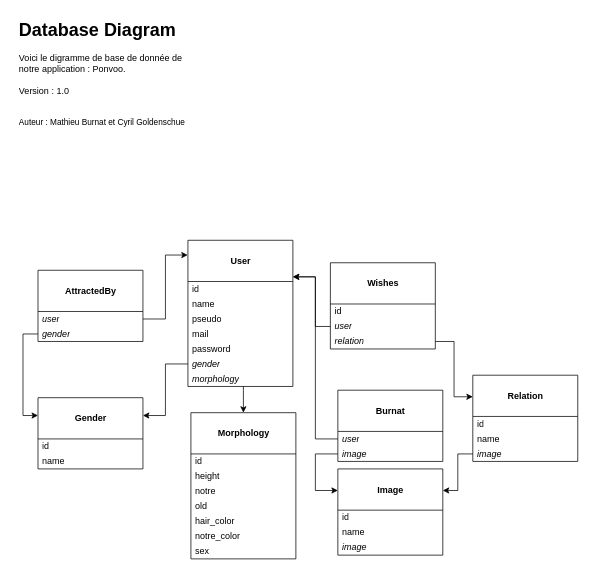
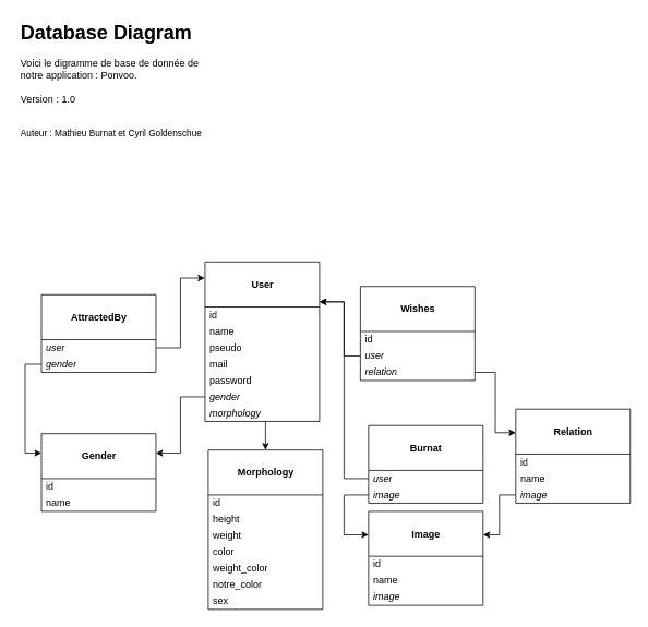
  <mxCell id="0" />
  <mxCell id="1" parent="0" />
  <mxCell id="2" value="&lt;h1&gt;&lt;span&gt;Database Diagram&lt;/span&gt;&lt;/h1&gt;&lt;div&gt;&lt;span&gt;Voici le digramme de base de donnée de notre application : Ponvoo.&lt;/span&gt;&lt;/div&gt;&lt;div&gt;&lt;span&gt;&lt;br&gt;&lt;/span&gt;&lt;/div&gt;&lt;div&gt;Version : 1.0&lt;/div&gt;&lt;h1&gt;&lt;span style=&quot;font-size: 11px ; font-weight: normal&quot;&gt;Auteur : Mathieu Burnat et Cyril Goldenschue&lt;/span&gt;&lt;/h1&gt;" style="text;html=1;strokeColor=none;fillColor=none;spacing=5;spacingTop=-20;whiteSpace=wrap;overflow=hidden;rounded=0;" vertex="1" parent="1"><mxGeometry x="20" y="20" width="240" height="160" as="geometry" /></mxCell>
  <mxCell id="3" value="&lt;b&gt;&lt;br&gt;User&lt;/b&gt;&lt;br&gt;" style="swimlane;fontStyle=0;align=center;verticalAlign=top;childLayout=stackLayout;horizontal=1;startSize=55;horizontalStack=0;resizeParent=1;resizeParentMax=0;resizeLast=0;collapsible=0;marginBottom=0;html=1;" vertex="1" parent="1"><mxGeometry x="250" y="320" width="140" height="195" as="geometry" /></mxCell>
  <mxCell id="4" value="id" style="text;html=1;strokeColor=none;fillColor=none;align=left;verticalAlign=middle;spacingLeft=4;spacingRight=4;overflow=hidden;rotatable=0;points=[[0,0.5],[1,0.5]];portConstraint=eastwest;" vertex="1" parent="3"><mxGeometry y="55" width="140" height="20" as="geometry" /></mxCell>
  <mxCell id="5" value="name" style="text;html=1;strokeColor=none;fillColor=none;align=left;verticalAlign=middle;spacingLeft=4;spacingRight=4;overflow=hidden;rotatable=0;points=[[0,0.5],[1,0.5]];portConstraint=eastwest;" vertex="1" parent="3"><mxGeometry y="75" width="140" height="20" as="geometry" /></mxCell>
  <mxCell id="6" value="pseudo" style="text;html=1;strokeColor=none;fillColor=none;align=left;verticalAlign=middle;spacingLeft=4;spacingRight=4;overflow=hidden;rotatable=0;points=[[0,0.5],[1,0.5]];portConstraint=eastwest;" vertex="1" parent="3"><mxGeometry y="95" width="140" height="20" as="geometry" /></mxCell>
  <mxCell id="7" value="mail" style="text;html=1;strokeColor=none;fillColor=none;align=left;verticalAlign=middle;spacingLeft=4;spacingRight=4;overflow=hidden;rotatable=0;points=[[0,0.5],[1,0.5]];portConstraint=eastwest;" vertex="1" parent="3"><mxGeometry y="115" width="140" height="20" as="geometry" /></mxCell>
  <mxCell id="8" value="password" style="text;html=1;strokeColor=none;fillColor=none;align=left;verticalAlign=middle;spacingLeft=4;spacingRight=4;overflow=hidden;rotatable=0;points=[[0,0.5],[1,0.5]];portConstraint=eastwest;" vertex="1" parent="3"><mxGeometry y="135" width="140" height="20" as="geometry" /></mxCell>
  <mxCell id="9" value="gender" style="text;html=1;strokeColor=none;fillColor=none;align=left;verticalAlign=middle;spacingLeft=4;spacingRight=4;overflow=hidden;rotatable=0;points=[[0,0.5],[1,0.5]];portConstraint=eastwest;fontStyle=2" vertex="1" parent="3"><mxGeometry y="155" width="140" height="20" as="geometry" /></mxCell>
  <mxCell id="10" value="morphology" style="text;html=1;strokeColor=none;fillColor=none;align=left;verticalAlign=middle;spacingLeft=4;spacingRight=4;overflow=hidden;rotatable=0;points=[[0,0.5],[1,0.5]];portConstraint=eastwest;fontStyle=2" vertex="1" parent="3"><mxGeometry y="175" width="140" height="20" as="geometry" /></mxCell>
  <mxCell id="11" value="&lt;b&gt;&lt;br&gt;Morphology&lt;/b&gt;" style="swimlane;fontStyle=0;align=center;verticalAlign=top;childLayout=stackLayout;horizontal=1;startSize=55;horizontalStack=0;resizeParent=1;resizeParentMax=0;resizeLast=0;collapsible=0;marginBottom=0;html=1;" vertex="1" parent="1"><mxGeometry x="254" y="550" width="140" height="195" as="geometry" /></mxCell>
  <mxCell id="12" value="id" style="text;html=1;strokeColor=none;fillColor=none;align=left;verticalAlign=middle;spacingLeft=4;spacingRight=4;overflow=hidden;rotatable=0;points=[[0,0.5],[1,0.5]];portConstraint=eastwest;" vertex="1" parent="11"><mxGeometry y="55" width="140" height="20" as="geometry" /></mxCell>
  <mxCell id="13" value="height" style="text;html=1;strokeColor=none;fillColor=none;align=left;verticalAlign=middle;spacingLeft=4;spacingRight=4;overflow=hidden;rotatable=0;points=[[0,0.5],[1,0.5]];portConstraint=eastwest;" vertex="1" parent="11"><mxGeometry y="75" width="140" height="20" as="geometry" /></mxCell>
- <mxCell id="14" value="notre" style="text;html=1;strokeColor=none;fillColor=none;align=left;verticalAlign=middle;spacingLeft=4;spacingRight=4;overflow=hidden;rotatable=0;points=[[0,0.5],[1,0.5]];portConstraint=eastwest;" vertex="1" parent="11"><mxGeometry y="95" width="140" height="20" as="geometry" /></mxCell>
- <mxCell id="15" value="old" style="text;html=1;strokeColor=none;fillColor=none;align=left;verticalAlign=middle;spacingLeft=4;spacingRight=4;overflow=hidden;rotatable=0;points=[[0,0.5],[1,0.5]];portConstraint=eastwest;" vertex="1" parent="11"><mxGeometry y="115" width="140" height="20" as="geometry" /></mxCell>
- <mxCell id="16" value="hair_color" style="text;html=1;strokeColor=none;fillColor=none;align=left;verticalAlign=middle;spacingLeft=4;spacingRight=4;overflow=hidden;rotatable=0;points=[[0,0.5],[1,0.5]];portConstraint=eastwest;" vertex="1" parent="11"><mxGeometry y="135" width="140" height="20" as="geometry" /></mxCell>
+ <mxCell id="14" value="weight" style="text;html=1;strokeColor=none;fillColor=none;align=left;verticalAlign=middle;spacingLeft=4;spacingRight=4;overflow=hidden;rotatable=0;points=[[0,0.5],[1,0.5]];portConstraint=eastwest;" vertex="1" parent="11"><mxGeometry y="95" width="140" height="20" as="geometry" /></mxCell>
+ <mxCell id="15" value="color" style="text;html=1;strokeColor=none;fillColor=none;align=left;verticalAlign=middle;spacingLeft=4;spacingRight=4;overflow=hidden;rotatable=0;points=[[0,0.5],[1,0.5]];portConstraint=eastwest;" vertex="1" parent="11"><mxGeometry y="115" width="140" height="20" as="geometry" /></mxCell>
+ <mxCell id="16" value="weight_color" style="text;html=1;strokeColor=none;fillColor=none;align=left;verticalAlign=middle;spacingLeft=4;spacingRight=4;overflow=hidden;rotatable=0;points=[[0,0.5],[1,0.5]];portConstraint=eastwest;" vertex="1" parent="11"><mxGeometry y="135" width="140" height="20" as="geometry" /></mxCell>
  <mxCell id="17" value="notre_color" style="text;html=1;strokeColor=none;fillColor=none;align=left;verticalAlign=middle;spacingLeft=4;spacingRight=4;overflow=hidden;rotatable=0;points=[[0,0.5],[1,0.5]];portConstraint=eastwest;" vertex="1" parent="11"><mxGeometry y="155" width="140" height="20" as="geometry" /></mxCell>
  <mxCell id="18" value="sex" style="text;html=1;strokeColor=none;fillColor=none;align=left;verticalAlign=middle;spacingLeft=4;spacingRight=4;overflow=hidden;rotatable=0;points=[[0,0.5],[1,0.5]];portConstraint=eastwest;" vertex="1" parent="11"><mxGeometry y="175" width="140" height="20" as="geometry" /></mxCell>
  <mxCell id="19" value="&lt;b&gt;&lt;br&gt;Relation&lt;/b&gt;" style="swimlane;fontStyle=0;align=center;verticalAlign=top;childLayout=stackLayout;horizontal=1;startSize=55;horizontalStack=0;resizeParent=1;resizeParentMax=0;resizeLast=0;collapsible=0;marginBottom=0;html=1;" vertex="1" parent="1"><mxGeometry x="630" y="500" width="140" height="115" as="geometry" /></mxCell>
  <mxCell id="20" value="id" style="text;html=1;strokeColor=none;fillColor=none;align=left;verticalAlign=middle;spacingLeft=4;spacingRight=4;overflow=hidden;rotatable=0;points=[[0,0.5],[1,0.5]];portConstraint=eastwest;" vertex="1" parent="19"><mxGeometry y="55" width="140" height="20" as="geometry" /></mxCell>
  <mxCell id="21" value="name" style="text;html=1;strokeColor=none;fillColor=none;align=left;verticalAlign=middle;spacingLeft=4;spacingRight=4;overflow=hidden;rotatable=0;points=[[0,0.5],[1,0.5]];portConstraint=eastwest;" vertex="1" parent="19"><mxGeometry y="75" width="140" height="20" as="geometry" /></mxCell>
  <mxCell id="22" value="image" style="text;html=1;strokeColor=none;fillColor=none;align=left;verticalAlign=middle;spacingLeft=4;spacingRight=4;overflow=hidden;rotatable=0;points=[[0,0.5],[1,0.5]];portConstraint=eastwest;fontStyle=2" vertex="1" parent="19"><mxGeometry y="95" width="140" height="20" as="geometry" /></mxCell>
  <mxCell id="23" value="&lt;b&gt;&lt;br&gt;Gender&lt;/b&gt;" style="swimlane;fontStyle=0;align=center;verticalAlign=top;childLayout=stackLayout;horizontal=1;startSize=55;horizontalStack=0;resizeParent=1;resizeParentMax=0;resizeLast=0;collapsible=0;marginBottom=0;html=1;" vertex="1" parent="1"><mxGeometry x="50" y="530" width="140" height="95" as="geometry" /></mxCell>
  <mxCell id="24" value="id" style="text;html=1;strokeColor=none;fillColor=none;align=left;verticalAlign=middle;spacingLeft=4;spacingRight=4;overflow=hidden;rotatable=0;points=[[0,0.5],[1,0.5]];portConstraint=eastwest;" vertex="1" parent="23"><mxGeometry y="55" width="140" height="20" as="geometry" /></mxCell>
  <mxCell id="25" value="name" style="text;html=1;strokeColor=none;fillColor=none;align=left;verticalAlign=middle;spacingLeft=4;spacingRight=4;overflow=hidden;rotatable=0;points=[[0,0.5],[1,0.5]];portConstraint=eastwest;" vertex="1" parent="23"><mxGeometry y="75" width="140" height="20" as="geometry" /></mxCell>
  <mxCell id="26" value="&lt;b&gt;&lt;br&gt;AttractedBy&lt;/b&gt;" style="swimlane;fontStyle=0;align=center;verticalAlign=top;childLayout=stackLayout;horizontal=1;startSize=55;horizontalStack=0;resizeParent=1;resizeParentMax=0;resizeLast=0;collapsible=0;marginBottom=0;html=1;" vertex="1" parent="1"><mxGeometry x="50" y="360" width="140" height="95" as="geometry" /></mxCell>
  <mxCell id="27" value="user" style="text;html=1;strokeColor=none;fillColor=none;align=left;verticalAlign=middle;spacingLeft=4;spacingRight=4;overflow=hidden;rotatable=0;points=[[0,0.5],[1,0.5]];portConstraint=eastwest;fontStyle=2" vertex="1" parent="26"><mxGeometry y="55" width="140" height="20" as="geometry" /></mxCell>
  <mxCell id="28" value="gender" style="text;html=1;strokeColor=none;fillColor=none;align=left;verticalAlign=middle;spacingLeft=4;spacingRight=4;overflow=hidden;rotatable=0;points=[[0,0.5],[1,0.5]];portConstraint=eastwest;fontStyle=2" vertex="1" parent="26"><mxGeometry y="75" width="140" height="20" as="geometry" /></mxCell>
  <mxCell id="29" style="edgeStyle=orthogonalEdgeStyle;rounded=0;orthogonalLoop=1;jettySize=auto;html=1;entryX=-0.002;entryY=0.101;entryDx=0;entryDy=0;entryPerimeter=0;" edge="1" parent="1" source="27" target="3"><mxGeometry relative="1" as="geometry" /></mxCell>
  <mxCell id="30" style="edgeStyle=orthogonalEdgeStyle;rounded=0;orthogonalLoop=1;jettySize=auto;html=1;entryX=0;entryY=0.25;entryDx=0;entryDy=0;" edge="1" parent="1" source="28" target="23"><mxGeometry relative="1" as="geometry" /></mxCell>
  <mxCell id="31" style="edgeStyle=orthogonalEdgeStyle;rounded=0;orthogonalLoop=1;jettySize=auto;html=1;entryX=1;entryY=0.25;entryDx=0;entryDy=0;" edge="1" parent="1" source="9" target="23"><mxGeometry relative="1" as="geometry" /></mxCell>
  <mxCell id="32" value="&lt;b&gt;&lt;br&gt;Wishes&lt;/b&gt;" style="swimlane;fontStyle=0;align=center;verticalAlign=top;childLayout=stackLayout;horizontal=1;startSize=55;horizontalStack=0;resizeParent=1;resizeParentMax=0;resizeLast=0;collapsible=0;marginBottom=0;html=1;" vertex="1" parent="1"><mxGeometry x="440" y="350" width="140" height="115" as="geometry" /></mxCell>
  <mxCell id="33" value="id" style="text;html=1;strokeColor=none;fillColor=none;align=left;verticalAlign=middle;spacingLeft=4;spacingRight=4;overflow=hidden;rotatable=0;points=[[0,0.5],[1,0.5]];portConstraint=eastwest;" vertex="1" parent="32"><mxGeometry y="55" width="140" height="20" as="geometry" /></mxCell>
  <mxCell id="34" value="user" style="text;html=1;strokeColor=none;fillColor=none;align=left;verticalAlign=middle;spacingLeft=4;spacingRight=4;overflow=hidden;rotatable=0;points=[[0,0.5],[1,0.5]];portConstraint=eastwest;fontStyle=2" vertex="1" parent="32"><mxGeometry y="75" width="140" height="20" as="geometry" /></mxCell>
  <mxCell id="35" value="relation" style="text;html=1;strokeColor=none;fillColor=none;align=left;verticalAlign=middle;spacingLeft=4;spacingRight=4;overflow=hidden;rotatable=0;points=[[0,0.5],[1,0.5]];portConstraint=eastwest;fontStyle=2" vertex="1" parent="32"><mxGeometry y="95" width="140" height="20" as="geometry" /></mxCell>
  <mxCell id="36" style="edgeStyle=orthogonalEdgeStyle;rounded=0;orthogonalLoop=1;jettySize=auto;html=1;entryX=0;entryY=0.25;entryDx=0;entryDy=0;" edge="1" parent="1" source="35" target="19"><mxGeometry relative="1" as="geometry" /></mxCell>
  <mxCell id="37" style="edgeStyle=orthogonalEdgeStyle;rounded=0;orthogonalLoop=1;jettySize=auto;html=1;entryX=0.5;entryY=0;entryDx=0;entryDy=0;" edge="1" parent="1" source="10" target="11"><mxGeometry relative="1" as="geometry"><Array as="points"><mxPoint x="324" y="520" /><mxPoint x="324" y="520" /></Array></mxGeometry></mxCell>
  <mxCell id="38" value="&lt;b&gt;&lt;br&gt;Image&lt;/b&gt;" style="swimlane;fontStyle=0;align=center;verticalAlign=top;childLayout=stackLayout;horizontal=1;startSize=55;horizontalStack=0;resizeParent=1;resizeParentMax=0;resizeLast=0;collapsible=0;marginBottom=0;html=1;" vertex="1" parent="1"><mxGeometry x="450" y="625" width="140" height="115" as="geometry" /></mxCell>
  <mxCell id="39" value="id" style="text;html=1;strokeColor=none;fillColor=none;align=left;verticalAlign=middle;spacingLeft=4;spacingRight=4;overflow=hidden;rotatable=0;points=[[0,0.5],[1,0.5]];portConstraint=eastwest;" vertex="1" parent="38"><mxGeometry y="55" width="140" height="20" as="geometry" /></mxCell>
  <mxCell id="40" value="name" style="text;html=1;strokeColor=none;fillColor=none;align=left;verticalAlign=middle;spacingLeft=4;spacingRight=4;overflow=hidden;rotatable=0;points=[[0,0.5],[1,0.5]];portConstraint=eastwest;" vertex="1" parent="38"><mxGeometry y="75" width="140" height="20" as="geometry" /></mxCell>
  <mxCell id="41" value="image" style="text;html=1;strokeColor=none;fillColor=none;align=left;verticalAlign=middle;spacingLeft=4;spacingRight=4;overflow=hidden;rotatable=0;points=[[0,0.5],[1,0.5]];portConstraint=eastwest;fontStyle=2" vertex="1" parent="38"><mxGeometry y="95" width="140" height="20" as="geometry" /></mxCell>
  <mxCell id="42" style="edgeStyle=orthogonalEdgeStyle;rounded=0;orthogonalLoop=1;jettySize=auto;html=1;entryX=1;entryY=0.25;entryDx=0;entryDy=0;" edge="1" parent="1" source="22" target="38"><mxGeometry relative="1" as="geometry" /></mxCell>
  <mxCell id="43" value="&lt;b&gt;&lt;br&gt;Burnat&lt;br&gt;&lt;/b&gt;" style="swimlane;fontStyle=0;align=center;verticalAlign=top;childLayout=stackLayout;horizontal=1;startSize=55;horizontalStack=0;resizeParent=1;resizeParentMax=0;resizeLast=0;collapsible=0;marginBottom=0;html=1;" vertex="1" parent="1"><mxGeometry x="450" y="520" width="140" height="95" as="geometry" /></mxCell>
  <mxCell id="44" value="user" style="text;html=1;strokeColor=none;fillColor=none;align=left;verticalAlign=middle;spacingLeft=4;spacingRight=4;overflow=hidden;rotatable=0;points=[[0,0.5],[1,0.5]];portConstraint=eastwest;fontStyle=2" vertex="1" parent="43"><mxGeometry y="55" width="140" height="20" as="geometry" /></mxCell>
  <mxCell id="45" value="image" style="text;html=1;strokeColor=none;fillColor=none;align=left;verticalAlign=middle;spacingLeft=4;spacingRight=4;overflow=hidden;rotatable=0;points=[[0,0.5],[1,0.5]];portConstraint=eastwest;fontStyle=2" vertex="1" parent="43"><mxGeometry y="75" width="140" height="20" as="geometry" /></mxCell>
  <mxCell id="46" style="edgeStyle=orthogonalEdgeStyle;rounded=0;orthogonalLoop=1;jettySize=auto;html=1;entryX=1;entryY=0.25;entryDx=0;entryDy=0;" edge="1" parent="1" source="44" target="3"><mxGeometry relative="1" as="geometry" /></mxCell>
  <mxCell id="47" style="edgeStyle=orthogonalEdgeStyle;rounded=0;orthogonalLoop=1;jettySize=auto;html=1;entryX=1;entryY=0.25;entryDx=0;entryDy=0;" edge="1" parent="1" source="34" target="3"><mxGeometry relative="1" as="geometry"><Array as="points"><mxPoint x="420" y="435" /><mxPoint x="420" y="369" /></Array></mxGeometry></mxCell>
  <mxCell id="48" style="edgeStyle=orthogonalEdgeStyle;rounded=0;orthogonalLoop=1;jettySize=auto;html=1;entryX=0;entryY=0.25;entryDx=0;entryDy=0;" edge="1" parent="1" source="45" target="38"><mxGeometry relative="1" as="geometry"><Array as="points"><mxPoint x="420" y="605" /><mxPoint x="420" y="654" /></Array></mxGeometry></mxCell>
